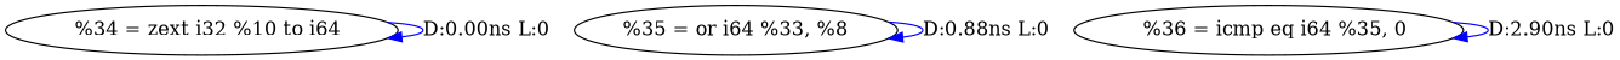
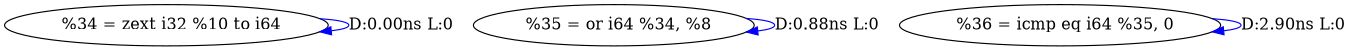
  digraph {
    edge [color=blue]
    n1 [label="  %34 = zext i32 %10 to i64"]
-   n2 [label="%35 = or i64 %33, %8"]
+   n2 [label="  %35 = or i64 %34, %8"]
    n3 [label="  %36 = icmp eq i64 %35, 0"]
    n1 -> n1 [label="D:0.00ns L:0"]
    n2 -> n2 [label="D:0.88ns L:0"]
    n3 -> n3 [label="D:2.90ns L:0"]
  }
